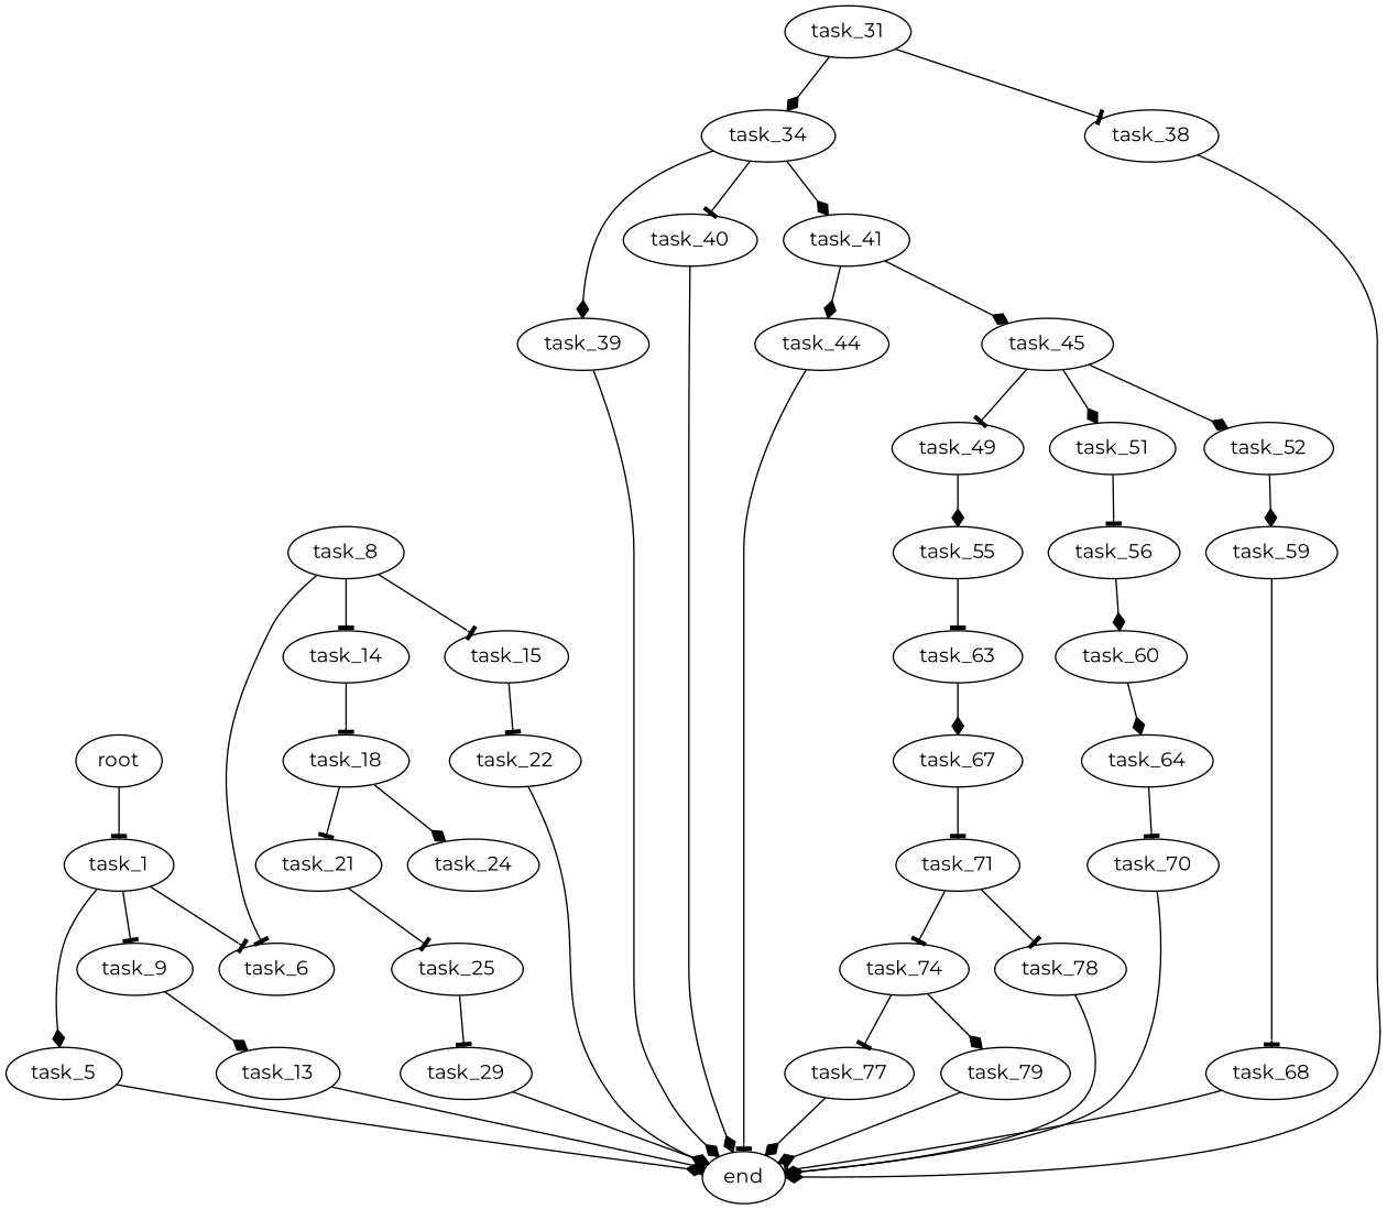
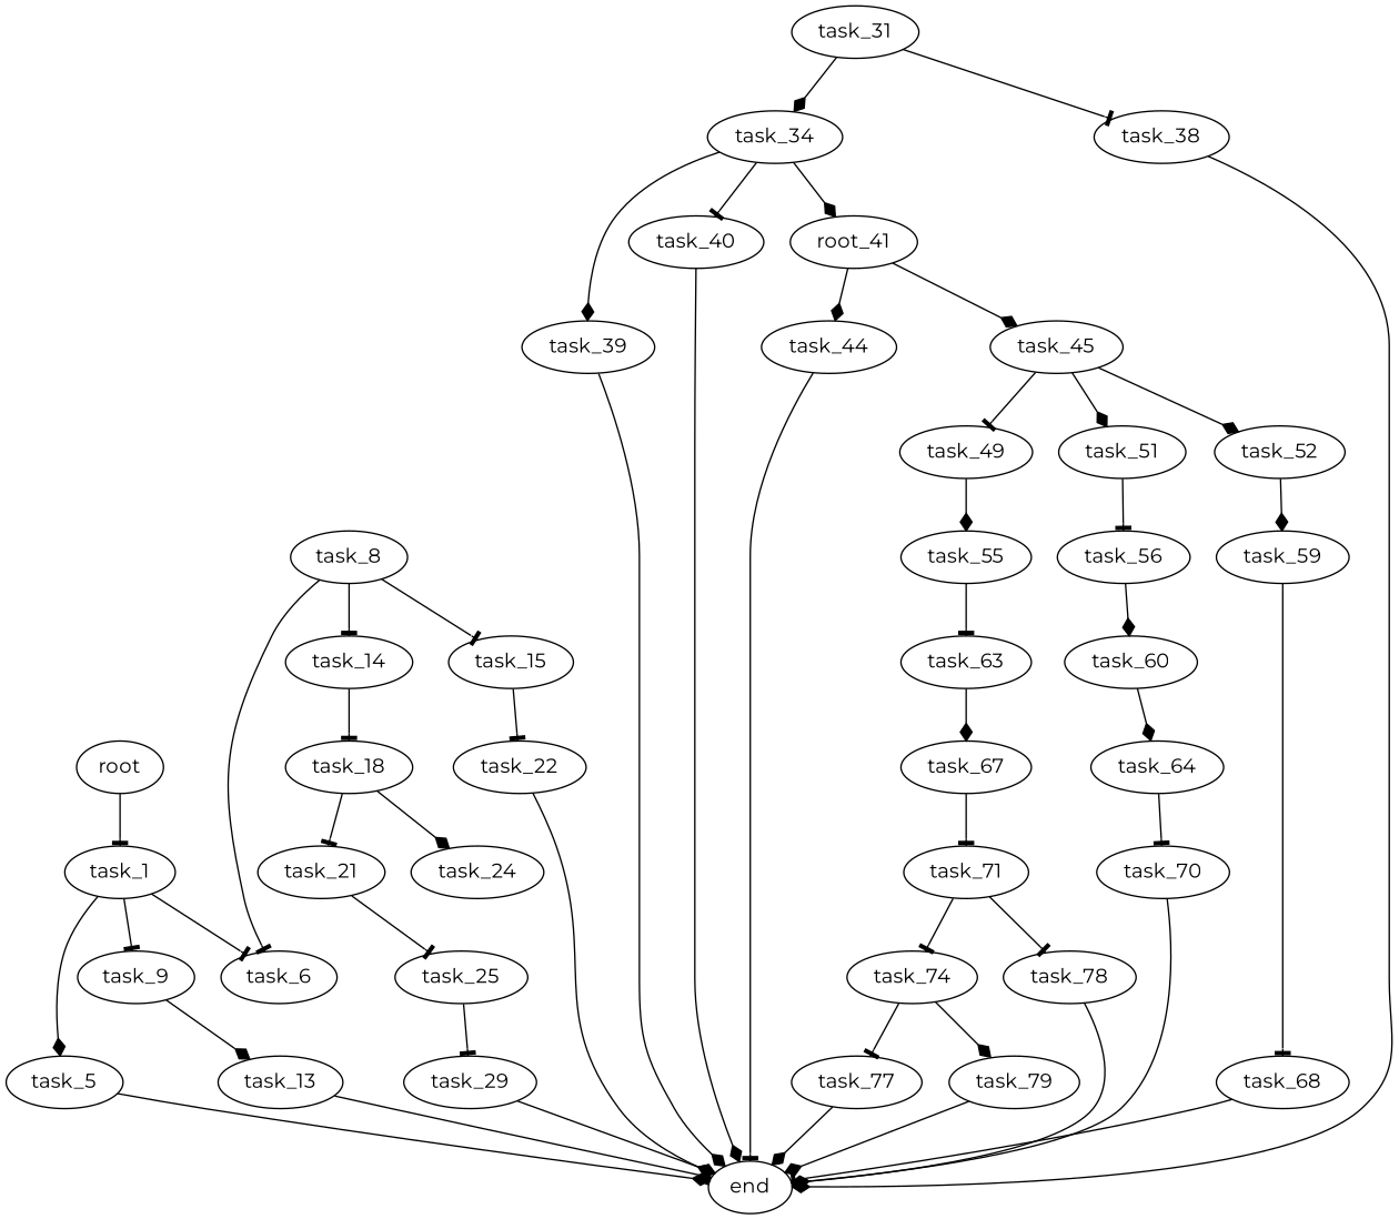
  digraph {
    fontname=Montserrat
    node [fontname=Montserrat]
    edge [arrowhead=diamond fontname=Montserrat]
    root
    task_1
    task_5
    task_6
    task_9
    end
    task_13
    task_8
    task_14
    task_15
    task_18
    task_22
    task_21
    task_24
    task_25
    task_29
    task_31
    task_34
    task_38
    task_39
    task_40
-   task_41
+   task_41 [label=root_41]
    task_44
    task_45
    task_49
    task_51
    task_52
    task_55
    task_56
    task_59
    task_63
    task_60
    task_68
    task_67
    task_64
    task_70
    task_71
    task_74
    task_78
    task_77
    task_79
    root -> task_1 [arrowhead=tee]
    task_1 -> task_5
    task_1 -> task_6 [arrowhead=tee]
    task_1 -> task_9 [arrowhead=tee]
    task_5 -> end
    task_9 -> task_13
    task_13 -> end [arrowhead=tee]
    task_8 -> task_6 [arrowhead=tee]
    task_8 -> task_14 [arrowhead=tee]
    task_8 -> task_15 [arrowhead=tee]
    task_14 -> task_18 [arrowhead=tee]
    task_15 -> task_22 [arrowhead=tee]
    task_18 -> task_21 [arrowhead=tee]
    task_18 -> task_24
    task_22 -> end
    task_21 -> task_25 [arrowhead=tee]
    task_25 -> task_29 [arrowhead=tee]
    task_29 -> end
    task_31 -> task_34
    task_31 -> task_38 [arrowhead=tee]
    task_34 -> task_39
    task_34 -> task_40 [arrowhead=tee]
    task_34 -> task_41
    task_38 -> end
    task_39 -> end
    task_40 -> end
    task_41 -> task_44
    task_41 -> task_45
    task_44 -> end [arrowhead=tee]
    task_45 -> task_49 [arrowhead=tee]
    task_45 -> task_51
    task_45 -> task_52
    task_49 -> task_55
    task_51 -> task_56 [arrowhead=tee]
    task_52 -> task_59
    task_55 -> task_63 [arrowhead=tee]
    task_56 -> task_60
    task_59 -> task_68 [arrowhead=tee]
    task_63 -> task_67
    task_60 -> task_64
    task_68 -> end [arrowhead=tee]
    task_67 -> task_71 [arrowhead=tee]
    task_64 -> task_70 [arrowhead=tee]
    task_70 -> end
    task_71 -> task_74 [arrowhead=tee]
    task_71 -> task_78 [arrowhead=tee]
    task_74 -> task_77 [arrowhead=tee]
    task_74 -> task_79
    task_78 -> end
    task_77 -> end
    task_79 -> end
  }
